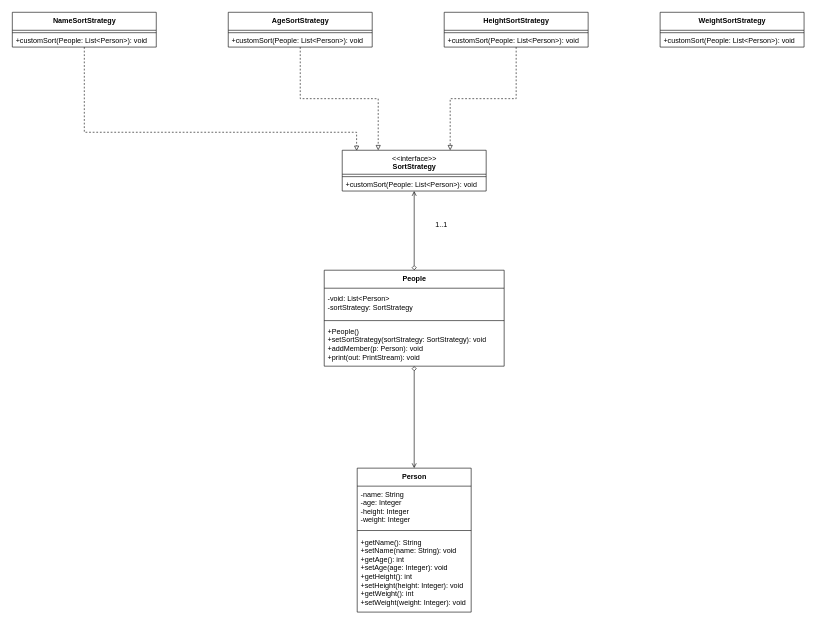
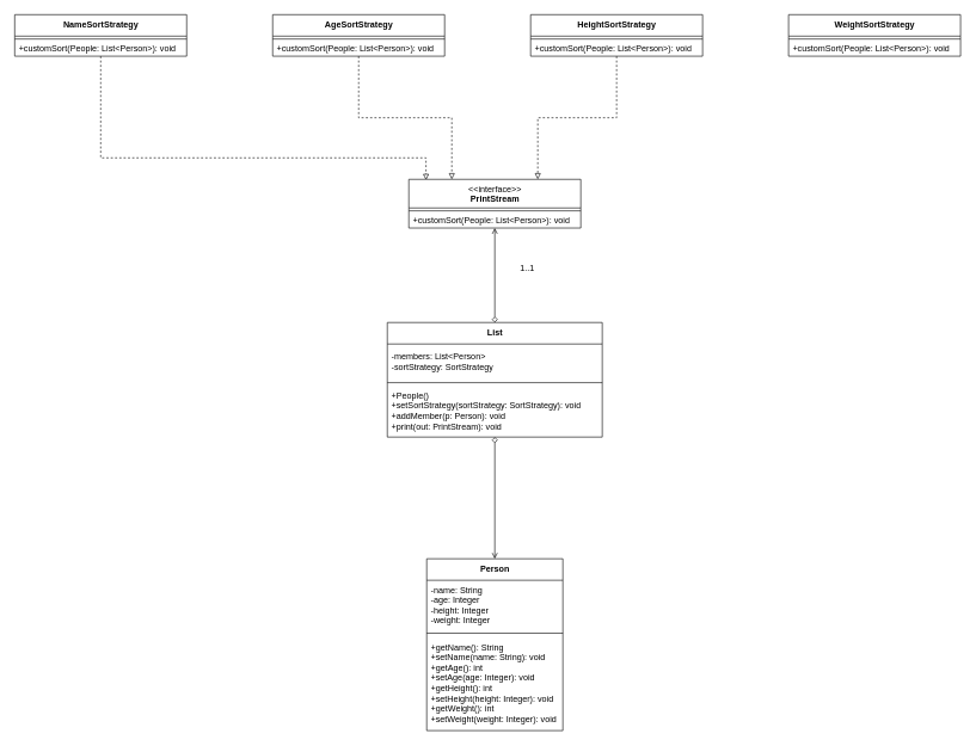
  <mxCell id="0" />
  <mxCell id="1" parent="0" />
  <mxCell id="2" style="edgeStyle=orthogonalEdgeStyle;rounded=0;orthogonalLoop=1;jettySize=auto;html=1;entryX=0.1;entryY=0.015;entryDx=0;entryDy=0;entryPerimeter=0;dashed=1;endArrow=block;endFill=0;" edge="1" parent="1" source="3" target="17"><mxGeometry relative="1" as="geometry"><Array as="points"><mxPoint x="140" y="220" /><mxPoint x="594" y="220" /></Array></mxGeometry></mxCell>
  <mxCell id="3" value="&lt;b&gt;NameSortStrategy&lt;/b&gt;" style="swimlane;fontStyle=0;align=center;verticalAlign=top;childLayout=stackLayout;horizontal=1;startSize=30;horizontalStack=0;resizeParent=1;resizeParentMax=0;resizeLast=0;collapsible=0;marginBottom=0;html=1;" vertex="1" parent="1"><mxGeometry x="20" y="20" width="240" height="58" as="geometry" /></mxCell>
  <mxCell id="4" value="" style="line;strokeWidth=1;fillColor=none;align=left;verticalAlign=middle;spacingTop=-1;spacingLeft=3;spacingRight=3;rotatable=0;labelPosition=right;points=[];portConstraint=eastwest;" vertex="1" parent="3"><mxGeometry y="30" width="240" height="8" as="geometry" /></mxCell>
  <mxCell id="5" value="+customSort(People: List&amp;lt;Person&amp;gt;): void" style="text;html=1;strokeColor=none;fillColor=none;align=left;verticalAlign=middle;spacingLeft=4;spacingRight=4;overflow=hidden;rotatable=0;points=[[0,0.5],[1,0.5]];portConstraint=eastwest;" vertex="1" parent="3"><mxGeometry y="38" width="240" height="20" as="geometry" /></mxCell>
  <mxCell id="6" style="edgeStyle=orthogonalEdgeStyle;rounded=0;orthogonalLoop=1;jettySize=auto;html=1;entryX=0.25;entryY=0;entryDx=0;entryDy=0;dashed=1;endArrow=block;endFill=0;" edge="1" parent="1" source="7" target="17"><mxGeometry relative="1" as="geometry" /></mxCell>
  <mxCell id="7" value="&lt;b&gt;AgeSortStrategy&lt;/b&gt;" style="swimlane;fontStyle=0;align=center;verticalAlign=top;childLayout=stackLayout;horizontal=1;startSize=30;horizontalStack=0;resizeParent=1;resizeParentMax=0;resizeLast=0;collapsible=0;marginBottom=0;html=1;" vertex="1" parent="1"><mxGeometry x="380" y="20" width="240" height="58" as="geometry" /></mxCell>
  <mxCell id="8" value="" style="line;strokeWidth=1;fillColor=none;align=left;verticalAlign=middle;spacingTop=-1;spacingLeft=3;spacingRight=3;rotatable=0;labelPosition=right;points=[];portConstraint=eastwest;" vertex="1" parent="7"><mxGeometry y="30" width="240" height="8" as="geometry" /></mxCell>
  <mxCell id="9" value="+customSort(People: List&amp;lt;Person&amp;gt;): void" style="text;html=1;strokeColor=none;fillColor=none;align=left;verticalAlign=middle;spacingLeft=4;spacingRight=4;overflow=hidden;rotatable=0;points=[[0,0.5],[1,0.5]];portConstraint=eastwest;" vertex="1" parent="7"><mxGeometry y="38" width="240" height="20" as="geometry" /></mxCell>
  <mxCell id="10" style="edgeStyle=orthogonalEdgeStyle;rounded=0;orthogonalLoop=1;jettySize=auto;html=1;entryX=0.75;entryY=0;entryDx=0;entryDy=0;dashed=1;endArrow=block;endFill=0;" edge="1" parent="1" source="11" target="17"><mxGeometry relative="1" as="geometry" /></mxCell>
  <mxCell id="11" value="&lt;b&gt;HeightSortStrategy&lt;/b&gt;" style="swimlane;fontStyle=0;align=center;verticalAlign=top;childLayout=stackLayout;horizontal=1;startSize=30;horizontalStack=0;resizeParent=1;resizeParentMax=0;resizeLast=0;collapsible=0;marginBottom=0;html=1;" vertex="1" parent="1"><mxGeometry x="740" y="20" width="240" height="58" as="geometry" /></mxCell>
  <mxCell id="12" value="" style="line;strokeWidth=1;fillColor=none;align=left;verticalAlign=middle;spacingTop=-1;spacingLeft=3;spacingRight=3;rotatable=0;labelPosition=right;points=[];portConstraint=eastwest;" vertex="1" parent="11"><mxGeometry y="30" width="240" height="8" as="geometry" /></mxCell>
  <mxCell id="13" value="+customSort(People: List&amp;lt;Person&amp;gt;): void" style="text;html=1;strokeColor=none;fillColor=none;align=left;verticalAlign=middle;spacingLeft=4;spacingRight=4;overflow=hidden;rotatable=0;points=[[0,0.5],[1,0.5]];portConstraint=eastwest;" vertex="1" parent="11"><mxGeometry y="38" width="240" height="20" as="geometry" /></mxCell>
  <mxCell id="14" value="&lt;b&gt;WeightSortStrategy&lt;/b&gt;" style="swimlane;fontStyle=0;align=center;verticalAlign=top;childLayout=stackLayout;horizontal=1;startSize=30;horizontalStack=0;resizeParent=1;resizeParentMax=0;resizeLast=0;collapsible=0;marginBottom=0;html=1;" vertex="1" parent="1"><mxGeometry x="1100" y="20" width="240" height="58" as="geometry" /></mxCell>
  <mxCell id="15" value="" style="line;strokeWidth=1;fillColor=none;align=left;verticalAlign=middle;spacingTop=-1;spacingLeft=3;spacingRight=3;rotatable=0;labelPosition=right;points=[];portConstraint=eastwest;" vertex="1" parent="14"><mxGeometry y="30" width="240" height="8" as="geometry" /></mxCell>
  <mxCell id="16" value="+customSort(People: List&amp;lt;Person&amp;gt;): void" style="text;html=1;strokeColor=none;fillColor=none;align=left;verticalAlign=middle;spacingLeft=4;spacingRight=4;overflow=hidden;rotatable=0;points=[[0,0.5],[1,0.5]];portConstraint=eastwest;" vertex="1" parent="14"><mxGeometry y="38" width="240" height="20" as="geometry" /></mxCell>
- <mxCell id="17" value="&amp;lt;&amp;lt;interface&amp;gt;&amp;gt;&lt;br&gt;&lt;b&gt;SortStrategy&lt;/b&gt;" style="swimlane;fontStyle=0;align=center;verticalAlign=top;childLayout=stackLayout;horizontal=1;startSize=40;horizontalStack=0;resizeParent=1;resizeParentMax=0;resizeLast=0;collapsible=0;marginBottom=0;html=1;" vertex="1" parent="1"><mxGeometry x="570" y="250" width="240" height="68" as="geometry" /></mxCell>
+ <mxCell id="17" value="&amp;lt;&amp;lt;interface&amp;gt;&amp;gt;&lt;br&gt;&lt;b&gt;PrintStream&lt;/b&gt;" style="swimlane;fontStyle=0;align=center;verticalAlign=top;childLayout=stackLayout;horizontal=1;startSize=40;horizontalStack=0;resizeParent=1;resizeParentMax=0;resizeLast=0;collapsible=0;marginBottom=0;html=1;" vertex="1" parent="1"><mxGeometry x="570" y="250" width="240" height="68" as="geometry" /></mxCell>
  <mxCell id="18" value="" style="line;strokeWidth=1;fillColor=none;align=left;verticalAlign=middle;spacingTop=-1;spacingLeft=3;spacingRight=3;rotatable=0;labelPosition=right;points=[];portConstraint=eastwest;" vertex="1" parent="17"><mxGeometry y="40" width="240" height="8" as="geometry" /></mxCell>
  <mxCell id="19" value="+customSort(People: List&amp;lt;Person&amp;gt;): void" style="text;html=1;strokeColor=none;fillColor=none;align=left;verticalAlign=middle;spacingLeft=4;spacingRight=4;overflow=hidden;rotatable=0;points=[[0,0.5],[1,0.5]];portConstraint=eastwest;" vertex="1" parent="17"><mxGeometry y="48" width="240" height="20" as="geometry" /></mxCell>
  <mxCell id="20" style="edgeStyle=orthogonalEdgeStyle;rounded=0;orthogonalLoop=1;jettySize=auto;html=1;endArrow=open;endFill=0;startArrow=diamond;startFill=0;" edge="1" parent="1" source="22" target="17"><mxGeometry relative="1" as="geometry" /></mxCell>
  <mxCell id="21" style="edgeStyle=orthogonalEdgeStyle;rounded=0;orthogonalLoop=1;jettySize=auto;html=1;entryX=0.5;entryY=0;entryDx=0;entryDy=0;startArrow=diamond;startFill=0;endArrow=open;endFill=0;" edge="1" parent="1" source="22" target="27"><mxGeometry relative="1" as="geometry" /></mxCell>
- <mxCell id="22" value="&lt;b&gt;People&lt;/b&gt;" style="swimlane;fontStyle=0;align=center;verticalAlign=top;childLayout=stackLayout;horizontal=1;startSize=30;horizontalStack=0;resizeParent=1;resizeParentMax=0;resizeLast=0;collapsible=0;marginBottom=0;html=1;" vertex="1" parent="1"><mxGeometry x="540" y="450" width="300" height="160" as="geometry" /></mxCell>
- <mxCell id="23" value="-void: List&amp;lt;Person&amp;gt;&lt;br&gt;-sortStrategy: SortStrategy" style="text;html=1;strokeColor=none;fillColor=none;align=left;verticalAlign=middle;spacingLeft=4;spacingRight=4;overflow=hidden;rotatable=0;points=[[0,0.5],[1,0.5]];portConstraint=eastwest;" vertex="1" parent="22"><mxGeometry y="30" width="300" height="50" as="geometry" /></mxCell>
+ <mxCell id="22" value="&lt;b&gt;List&lt;/b&gt;" style="swimlane;fontStyle=0;align=center;verticalAlign=top;childLayout=stackLayout;horizontal=1;startSize=30;horizontalStack=0;resizeParent=1;resizeParentMax=0;resizeLast=0;collapsible=0;marginBottom=0;html=1;" vertex="1" parent="1"><mxGeometry x="540" y="450" width="300" height="160" as="geometry" /></mxCell>
+ <mxCell id="23" value="-members: List&amp;lt;Person&amp;gt;&lt;br&gt;-sortStrategy: SortStrategy" style="text;html=1;strokeColor=none;fillColor=none;align=left;verticalAlign=middle;spacingLeft=4;spacingRight=4;overflow=hidden;rotatable=0;points=[[0,0.5],[1,0.5]];portConstraint=eastwest;" vertex="1" parent="22"><mxGeometry y="30" width="300" height="50" as="geometry" /></mxCell>
  <mxCell id="24" value="" style="line;strokeWidth=1;fillColor=none;align=left;verticalAlign=middle;spacingTop=-1;spacingLeft=3;spacingRight=3;rotatable=0;labelPosition=right;points=[];portConstraint=eastwest;" vertex="1" parent="22"><mxGeometry y="80" width="300" height="8" as="geometry" /></mxCell>
  <mxCell id="25" value="+People()&lt;br&gt;+setSortStrategy(sortStrategy: SortStrategy): void&lt;br&gt;+addMember(p: Person): void&lt;br&gt;+print(out: PrintStream): void" style="text;html=1;strokeColor=none;fillColor=none;align=left;verticalAlign=middle;spacingLeft=4;spacingRight=4;overflow=hidden;rotatable=0;points=[[0,0.5],[1,0.5]];portConstraint=eastwest;" vertex="1" parent="22"><mxGeometry y="88" width="300" height="72" as="geometry" /></mxCell>
  <mxCell id="26" value="1..1" style="text;html=1;align=center;verticalAlign=middle;resizable=0;points=[];autosize=1;strokeColor=none;fillColor=none;" vertex="1" parent="1"><mxGeometry x="715" y="365" width="40" height="20" as="geometry" /></mxCell>
  <mxCell id="27" value="&lt;b&gt;Person&lt;/b&gt;" style="swimlane;fontStyle=0;align=center;verticalAlign=top;childLayout=stackLayout;horizontal=1;startSize=30;horizontalStack=0;resizeParent=1;resizeParentMax=0;resizeLast=0;collapsible=0;marginBottom=0;html=1;" vertex="1" parent="1"><mxGeometry x="595" y="780" width="190" height="240" as="geometry" /></mxCell>
  <mxCell id="28" value="-name: String&lt;br&gt;-age: Integer&lt;br&gt;-height: Integer&lt;br&gt;-weight: Integer" style="text;html=1;strokeColor=none;fillColor=none;align=left;verticalAlign=middle;spacingLeft=4;spacingRight=4;overflow=hidden;rotatable=0;points=[[0,0.5],[1,0.5]];portConstraint=eastwest;" vertex="1" parent="27"><mxGeometry y="30" width="190" height="70" as="geometry" /></mxCell>
  <mxCell id="29" value="" style="line;strokeWidth=1;fillColor=none;align=left;verticalAlign=middle;spacingTop=-1;spacingLeft=3;spacingRight=3;rotatable=0;labelPosition=right;points=[];portConstraint=eastwest;" vertex="1" parent="27"><mxGeometry y="100" width="190" height="8" as="geometry" /></mxCell>
  <mxCell id="30" value="+getName(): String&lt;br&gt;+setName(name: String): void&lt;br&gt;+getAge(): int&lt;br&gt;+setAge(age: Integer): void&lt;br&gt;+getHeight(): int&lt;br&gt;+setHeight(height: Integer): void&lt;br&gt;+getWeight(): int&lt;br&gt;+setWeight(weight: Integer): void" style="text;html=1;strokeColor=none;fillColor=none;align=left;verticalAlign=middle;spacingLeft=4;spacingRight=4;overflow=hidden;rotatable=0;points=[[0,0.5],[1,0.5]];portConstraint=eastwest;" vertex="1" parent="27"><mxGeometry y="108" width="190" height="132" as="geometry" /></mxCell>
